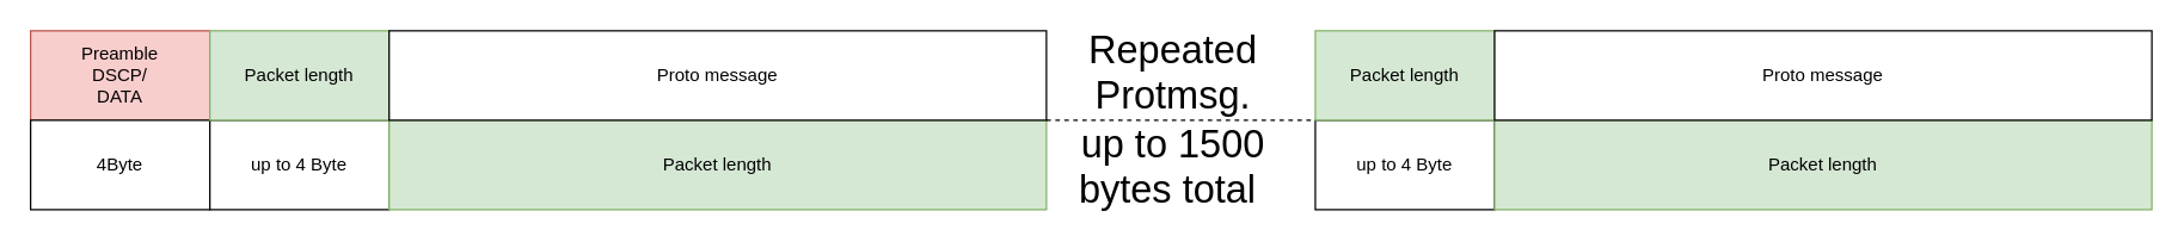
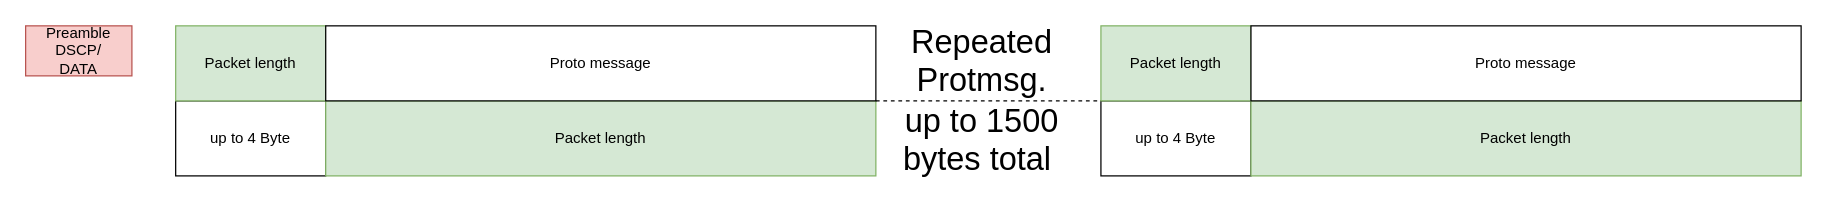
  <mxCell id="0" />
  <mxCell id="1" parent="0" />
- <mxCell id="2" value="Preamble&lt;br&gt;DSCP/&lt;br&gt;DATA" style="rounded=0;whiteSpace=wrap;html=1;labelBackgroundColor=none;fillColor=#f8cecc;strokeColor=#b85450;" vertex="1" parent="1"><mxGeometry x="20" y="20" width="120" height="60" as="geometry" /></mxCell>
- <mxCell id="3" value="4Byte" style="rounded=0;whiteSpace=wrap;html=1;labelBackgroundColor=none;" vertex="1" parent="1"><mxGeometry x="20" y="80" width="120" height="60" as="geometry" /></mxCell>
+ <mxCell id="2" value="Preamble&lt;br&gt;DSCP/&lt;br&gt;DATA" style="rounded=0;whiteSpace=wrap;html=1;labelBackgroundColor=none;fillColor=#f8cecc;strokeColor=#b85450;" vertex="1" parent="1"><mxGeometry x="20" y="20" width="85" height="40" as="geometry" /></mxCell>
  <mxCell id="4" value="up to 4 Byte" style="rounded=0;whiteSpace=wrap;html=1;labelBackgroundColor=none;" vertex="1" parent="1"><mxGeometry x="140" y="80" width="120" height="60" as="geometry" /></mxCell>
  <mxCell id="5" value="Packet length" style="rounded=0;whiteSpace=wrap;html=1;labelBackgroundColor=none;fillColor=#d5e8d4;strokeColor=#82b366;" vertex="1" parent="1"><mxGeometry x="140" y="20" width="120" height="60" as="geometry" /></mxCell>
  <mxCell id="6" value="Packet length" style="rounded=0;whiteSpace=wrap;html=1;labelBackgroundColor=none;fillColor=#d5e8d4;strokeColor=#82b366;" vertex="1" parent="1"><mxGeometry x="260" y="80" width="440" height="60" as="geometry" /></mxCell>
  <mxCell id="7" value="Proto message" style="rounded=0;whiteSpace=wrap;html=1;labelBackgroundColor=none;" vertex="1" parent="1"><mxGeometry x="260" y="20" width="440" height="60" as="geometry" /></mxCell>
  <mxCell id="8" value="up to 4 Byte" style="rounded=0;whiteSpace=wrap;html=1;labelBackgroundColor=none;" vertex="1" parent="1"><mxGeometry x="880" y="80" width="120" height="60" as="geometry" /></mxCell>
  <mxCell id="9" value="Packet length" style="rounded=0;whiteSpace=wrap;html=1;labelBackgroundColor=none;fillColor=#d5e8d4;strokeColor=#82b366;" vertex="1" parent="1"><mxGeometry x="880" y="20" width="120" height="60" as="geometry" /></mxCell>
  <mxCell id="10" value="Packet length" style="rounded=0;whiteSpace=wrap;html=1;labelBackgroundColor=none;fillColor=#d5e8d4;strokeColor=#82b366;" vertex="1" parent="1"><mxGeometry x="1000" y="80" width="440" height="60" as="geometry" /></mxCell>
  <mxCell id="11" value="Proto message" style="rounded=0;whiteSpace=wrap;html=1;labelBackgroundColor=none;" vertex="1" parent="1"><mxGeometry x="1000" y="20" width="440" height="60" as="geometry" /></mxCell>
  <mxCell id="12" value="" style="endArrow=none;dashed=1;html=1;exitX=1;exitY=1;exitDx=0;exitDy=0;entryX=0;entryY=0;entryDx=0;entryDy=0;" edge="1" parent="1" source="7" target="8"><mxGeometry width="50" height="50" relative="1" as="geometry"><mxPoint x="830" y="-20" as="sourcePoint" /><mxPoint x="880" y="-70" as="targetPoint" /><Array as="points" /></mxGeometry></mxCell>
  <mxCell id="13" value="&lt;font style=&quot;font-size: 26px&quot;&gt;Repeated Protmsg.&lt;br&gt;up to 1500 bytes total&amp;nbsp;&lt;/font&gt;" style="text;html=1;strokeColor=none;fillColor=none;align=center;verticalAlign=middle;whiteSpace=wrap;rounded=0;labelBackgroundColor=none;" vertex="1" parent="1"><mxGeometry x="710" y="40" width="150" height="80" as="geometry" /></mxCell>
